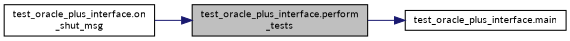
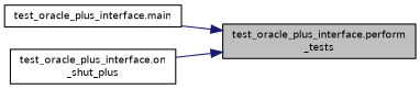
  digraph {
    fontname=Lato
    rankdir=RL
    node [color=black fillcolor=white fontname=Lato fontsize=10 shape=record style=filled]
    edge [color=midnightblue dir=back fontname=Lato fontsize=10 labelfontname=Helvetica labelfontsize=10 style=solid]
    n1 [fillcolor=grey75 fontcolor=black height=0.2 label="test_oracle_plus_interface.perform\l_tests" width=0.4]
    n2 [height=0.2 label="test_oracle_plus_interface.main" width=0.4]
-   n3 [height=0.2 label="test_oracle_plus_interface.on\l_shut_msg" width=0.4]
-   n2 -> n1
+   n3 [height=0.2 label="test_oracle_plus_interface.on\l_shut_plus" width=0.4]
+   n1 -> n2
    n1 -> n3
  }
